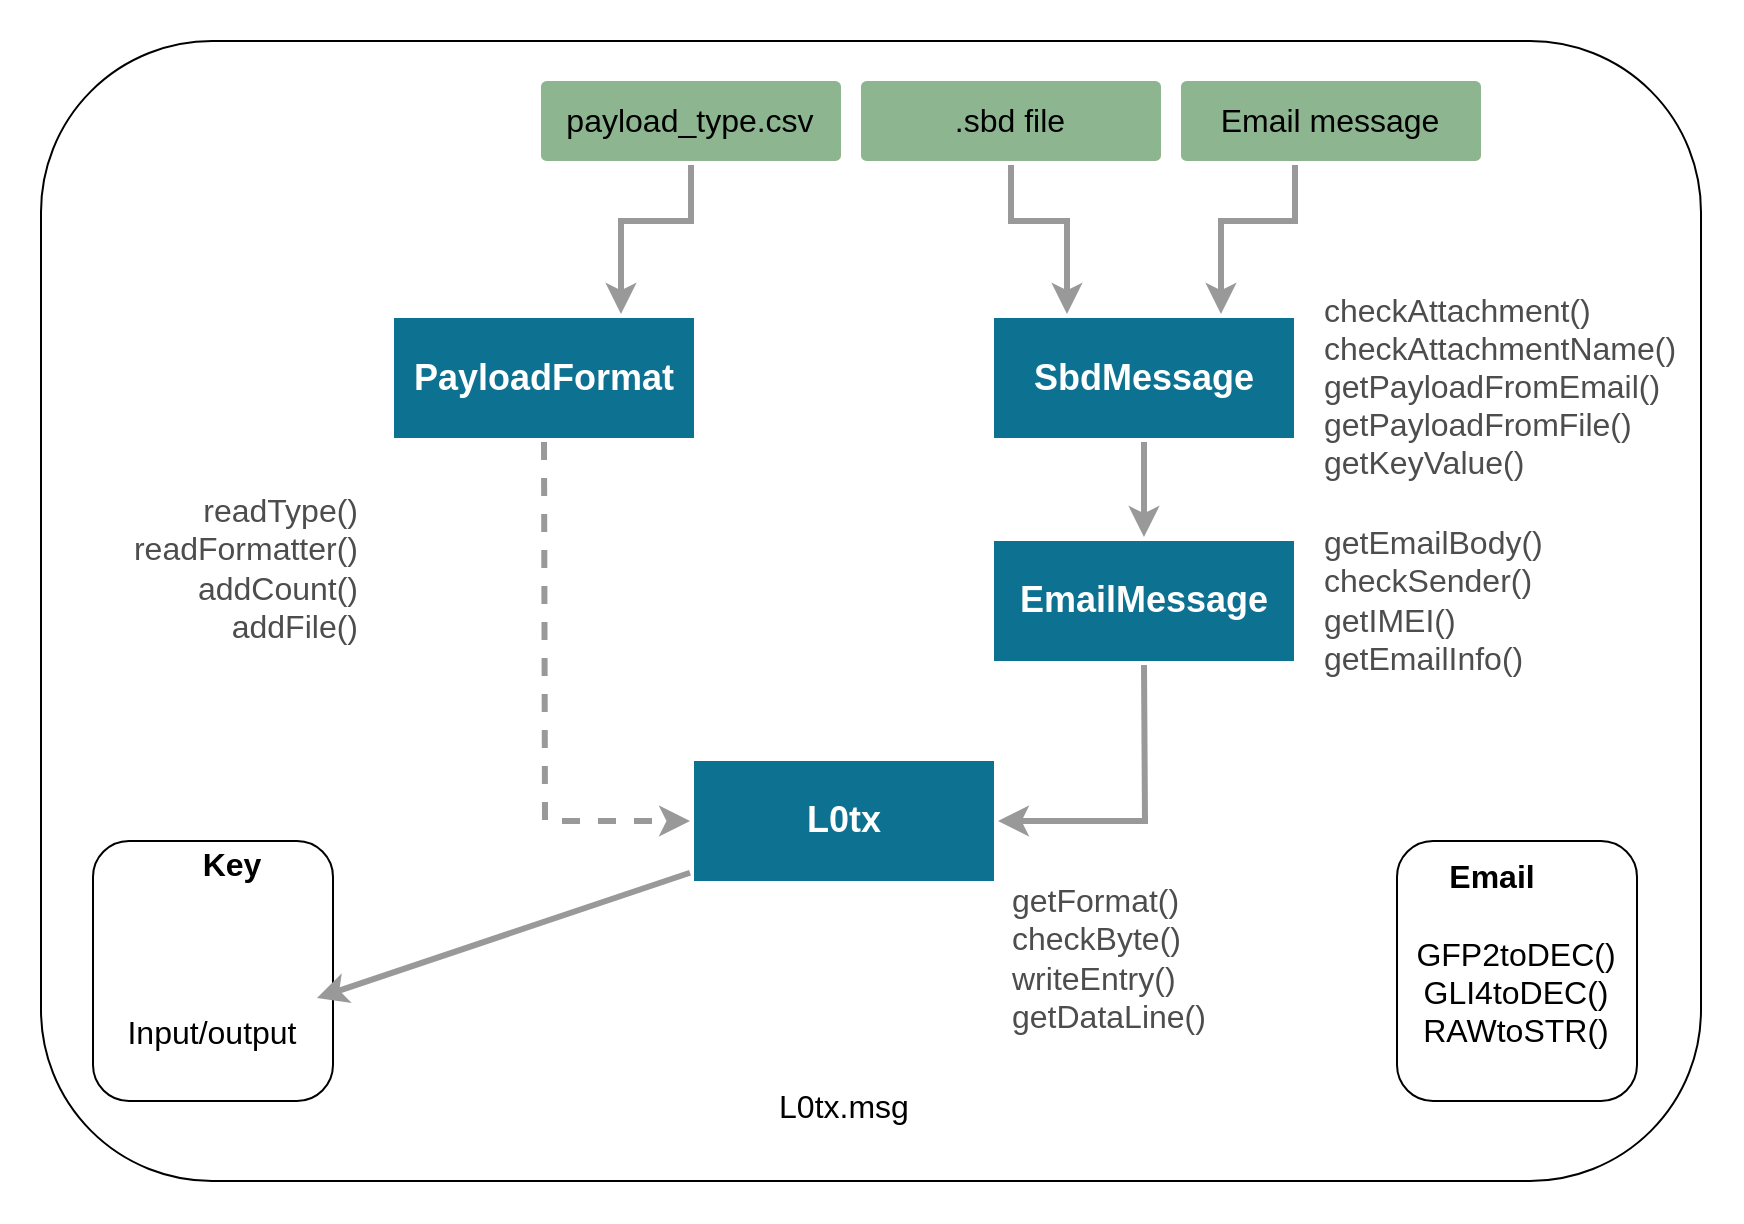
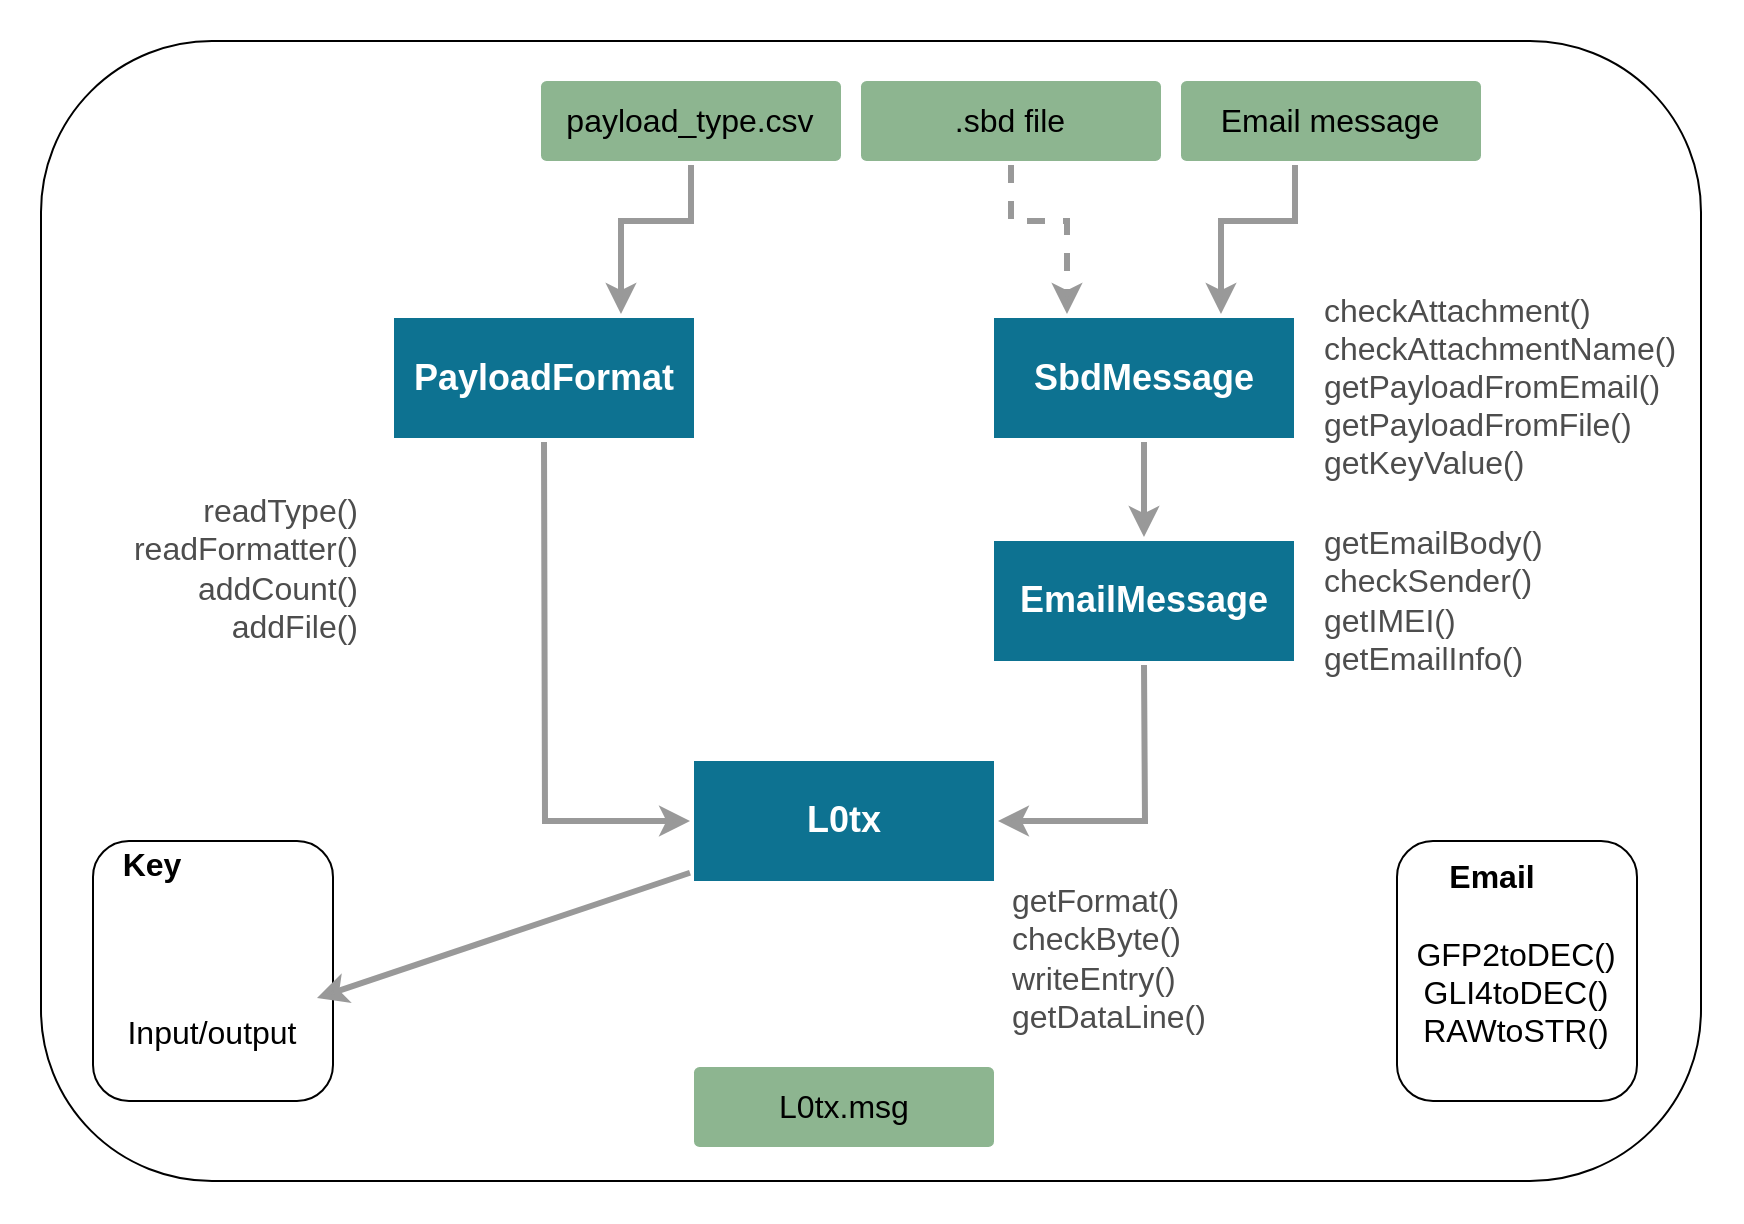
  <mxCell id="0" />
  <mxCell id="1" parent="0" />
  <mxCell id="2" value="" style="rounded=1;whiteSpace=wrap;html=1;fontSize=16;fontColor=#000000;align=left;fillColor=#FFFFFF;" parent="1" vertex="1"><mxGeometry x="20" y="20" width="830" height="570" as="geometry" /></mxCell>
  <mxCell id="3" value="" style="edgeStyle=none;rounded=0;jumpStyle=none;html=1;shadow=0;labelBackgroundColor=none;startArrow=none;startFill=0;jettySize=auto;orthogonalLoop=1;strokeWidth=3;fontFamily=Helvetica;fontSize=18;fontColor=#FFFFFF;spacing=5;fontStyle=1;fillColor=#b0e3e6;exitX=0.5;exitY=1;exitDx=0;exitDy=0;strokeColor=#999999;entryX=0.5;entryY=0;entryDx=0;entryDy=0;" parent="1" source="4" target="6" edge="1"><mxGeometry relative="1" as="geometry"><mxPoint x="662" y="188.5" as="sourcePoint" /><mxPoint x="1118" y="188.5" as="targetPoint" /></mxGeometry></mxCell>
  <mxCell id="4" value="SbdMessage" style="rounded=0;whiteSpace=wrap;html=1;shadow=0;labelBackgroundColor=none;strokeColor=none;strokeWidth=3;fontFamily=Helvetica;fontSize=18;fontColor=#FFFFFF;align=center;spacing=5;fontStyle=1;arcSize=7;perimeterSpacing=2;fillColor=#0D7291;" parent="1" vertex="1"><mxGeometry x="496.5" y="158.5" width="150" height="60" as="geometry" /></mxCell>
  <mxCell id="5" value="PayloadFormat" style="rounded=0;whiteSpace=wrap;html=1;shadow=0;labelBackgroundColor=none;strokeColor=none;strokeWidth=3;fontFamily=Helvetica;fontSize=18;fontColor=#FFFFFF;align=center;spacing=5;fontStyle=1;arcSize=7;perimeterSpacing=2;fillColor=#0D7291;" parent="1" vertex="1"><mxGeometry x="196.5" y="158.5" width="150" height="60" as="geometry" /></mxCell>
  <mxCell id="6" value="EmailMessage" style="rounded=0;whiteSpace=wrap;html=1;shadow=0;labelBackgroundColor=none;strokeColor=none;strokeWidth=3;fontFamily=Helvetica;fontSize=18;fontColor=#FFFFFF;align=center;spacing=5;fontStyle=1;arcSize=7;perimeterSpacing=2;fillColor=#0D7291;" parent="1" vertex="1"><mxGeometry x="496.5" y="270" width="150" height="60" as="geometry" /></mxCell>
  <mxCell id="7" value="" style="edgeStyle=none;rounded=0;jumpStyle=none;html=1;shadow=0;labelBackgroundColor=none;startArrow=none;startFill=0;jettySize=auto;orthogonalLoop=1;strokeWidth=3;fontFamily=Helvetica;fontSize=18;fontColor=#FFFFFF;spacing=5;fontStyle=1;fillColor=#b0e3e6;strokeColor=#999999;exitX=0.5;exitY=1;exitDx=0;exitDy=0;entryX=0.75;entryY=0;entryDx=0;entryDy=0;" parent="1" target="4" edge="1"><mxGeometry relative="1" as="geometry"><mxPoint x="647" y="82" as="sourcePoint" /><mxPoint x="648.5" y="155.5" as="targetPoint" /><Array as="points"><mxPoint x="647" y="110" /><mxPoint x="610" y="110" /></Array></mxGeometry></mxCell>
- <mxCell id="8" value="" style="edgeStyle=none;rounded=0;jumpStyle=none;html=1;shadow=0;labelBackgroundColor=none;startArrow=none;startFill=0;jettySize=auto;orthogonalLoop=1;strokeWidth=3;fontFamily=Helvetica;fontSize=18;fontColor=#FFFFFF;spacing=5;fontStyle=1;fillColor=#b0e3e6;strokeColor=#999999;exitX=0.5;exitY=1;exitDx=0;exitDy=0;entryX=0;entryY=0.5;entryDx=0;entryDy=0;dashed=1;" parent="1" source="5" target="10" edge="1"><mxGeometry relative="1" as="geometry"><mxPoint x="152" y="50.5" as="sourcePoint" /><mxPoint x="255" y="308" as="targetPoint" /><Array as="points"><mxPoint x="272" y="410" /></Array></mxGeometry></mxCell>
- <mxCell id="9" value="" style="edgeStyle=none;rounded=0;jumpStyle=none;html=1;shadow=0;labelBackgroundColor=none;startArrow=none;startFill=0;jettySize=auto;orthogonalLoop=1;strokeWidth=3;fontFamily=Helvetica;fontSize=18;fontColor=#FFFFFF;spacing=5;fontStyle=1;fillColor=#b0e3e6;strokeColor=#999999;exitX=0.5;exitY=1;exitDx=0;exitDy=0;entryX=0.25;entryY=0;entryDx=0;entryDy=0;" parent="1" source="18" target="4" edge="1"><mxGeometry relative="1" as="geometry"><mxPoint x="510" y="82" as="sourcePoint" /><mxPoint x="1198" y="160" as="targetPoint" /><Array as="points"><mxPoint x="505" y="110" /><mxPoint x="533" y="110" /></Array></mxGeometry></mxCell>
+ <mxCell id="8" value="" style="edgeStyle=none;rounded=0;jumpStyle=none;html=1;shadow=0;labelBackgroundColor=none;startArrow=none;startFill=0;jettySize=auto;orthogonalLoop=1;strokeWidth=3;fontFamily=Helvetica;fontSize=18;fontColor=#FFFFFF;spacing=5;fontStyle=1;fillColor=#b0e3e6;strokeColor=#999999;exitX=0.5;exitY=1;exitDx=0;exitDy=0;entryX=0;entryY=0.5;entryDx=0;entryDy=0;" parent="1" source="5" target="10" edge="1"><mxGeometry relative="1" as="geometry"><mxPoint x="152" y="50.5" as="sourcePoint" /><mxPoint x="255" y="308" as="targetPoint" /><Array as="points"><mxPoint x="272" y="410" /></Array></mxGeometry></mxCell>
+ <mxCell id="9" value="" style="edgeStyle=none;rounded=0;jumpStyle=none;html=1;shadow=0;labelBackgroundColor=none;startArrow=none;startFill=0;jettySize=auto;orthogonalLoop=1;strokeWidth=3;fontFamily=Helvetica;fontSize=18;fontColor=#FFFFFF;spacing=5;fontStyle=1;fillColor=#b0e3e6;strokeColor=#999999;exitX=0.5;exitY=1;exitDx=0;exitDy=0;entryX=0.25;entryY=0;entryDx=0;entryDy=0;dashed=1;" parent="1" source="18" target="4" edge="1"><mxGeometry relative="1" as="geometry"><mxPoint x="510" y="82" as="sourcePoint" /><mxPoint x="1198" y="160" as="targetPoint" /><Array as="points"><mxPoint x="505" y="110" /><mxPoint x="533" y="110" /></Array></mxGeometry></mxCell>
  <mxCell id="10" value="L0tx" style="rounded=0;whiteSpace=wrap;html=1;shadow=0;labelBackgroundColor=none;strokeColor=none;strokeWidth=3;fontFamily=Helvetica;fontSize=18;fontColor=#FFFFFF;align=center;spacing=5;fontStyle=1;arcSize=7;perimeterSpacing=2;fillColor=#0D7291;" parent="1" vertex="1"><mxGeometry x="346.5" y="380" width="150" height="60" as="geometry" /></mxCell>
  <mxCell id="11" value="" style="edgeStyle=none;rounded=0;jumpStyle=none;html=1;shadow=0;labelBackgroundColor=none;startArrow=none;startFill=0;jettySize=auto;orthogonalLoop=1;strokeWidth=3;fontFamily=Helvetica;fontSize=18;fontColor=#FFFFFF;spacing=5;fontStyle=1;fillColor=#b0e3e6;strokeColor=#999999;exitX=0.5;exitY=1;exitDx=0;exitDy=0;entryX=1;entryY=0.5;entryDx=0;entryDy=0;" parent="1" source="6" target="10" edge="1"><mxGeometry relative="1" as="geometry"><mxPoint x="265" y="230.5" as="sourcePoint" /><mxPoint x="354.5" y="420" as="targetPoint" /><Array as="points"><mxPoint x="572" y="410" /></Array></mxGeometry></mxCell>
  <mxCell id="12" value="" style="edgeStyle=none;rounded=0;jumpStyle=none;html=1;shadow=0;labelBackgroundColor=none;startArrow=none;startFill=0;jettySize=auto;orthogonalLoop=1;strokeWidth=3;fontFamily=Helvetica;fontSize=18;fontColor=#FFFFFF;spacing=5;fontStyle=1;fillColor=#b0e3e6;strokeColor=#999999;exitX=0.5;exitY=1;exitDx=0;exitDy=0;entryX=0.75;entryY=0;entryDx=0;entryDy=0;" parent="1" target="5" edge="1"><mxGeometry relative="1" as="geometry"><mxPoint x="345" y="82" as="sourcePoint" /><mxPoint x="303" y="150" as="targetPoint" /><Array as="points"><mxPoint x="345" y="110" /><mxPoint x="310" y="110" /></Array></mxGeometry></mxCell>
  <mxCell id="13" value="" style="group" parent="1" vertex="1" connectable="0"><mxGeometry x="46" y="420" width="120" height="130" as="geometry" /></mxCell>
  <mxCell id="14" value="" style="rounded=1;whiteSpace=wrap;html=1;fontSize=16;fontColor=#000000;align=left;fillColor=none;" parent="13" vertex="1"><mxGeometry width="120" height="130" as="geometry" /></mxCell>
  <mxCell id="15" value="Input/output" style="rounded=1;whiteSpace=wrap;html=1;shadow=0;labelBackgroundColor=none;strokeColor=none;strokeWidth=3;fontFamily=Helvetica;fontSize=16;align=center;spacing=5;fontStyle=0;arcSize=7;perimeterSpacing=2;fillColor=#ffffff;" parent="13" vertex="1"><mxGeometry x="10" y="76" width="100" height="40" as="geometry" /></mxCell>
- <mxCell id="16" value="&lt;b style=&quot;font-size: 16px;&quot;&gt;&lt;font style=&quot;font-size: 16px;&quot;&gt;Key&lt;/font&gt;&lt;/b&gt;" style="text;html=1;strokeColor=none;fillColor=none;align=center;verticalAlign=middle;whiteSpace=wrap;rounded=0;fontSize=16;fontColor=#000000;" parent="13" vertex="1"><mxGeometry x="50" y="2" width="40" height="20" as="geometry" /></mxCell>
+ <mxCell id="16" value="&lt;b style=&quot;font-size: 16px;&quot;&gt;&lt;font style=&quot;font-size: 16px;&quot;&gt;Key&lt;/font&gt;&lt;/b&gt;" style="text;html=1;strokeColor=none;fillColor=none;align=center;verticalAlign=middle;whiteSpace=wrap;rounded=0;fontSize=16;fontColor=#000000;" parent="13" vertex="1"><mxGeometry x="10" y="2" width="40" height="20" as="geometry" /></mxCell>
  <mxCell id="17" value="payload_type.csv" style="rounded=1;whiteSpace=wrap;html=1;shadow=0;labelBackgroundColor=none;strokeColor=none;strokeWidth=3;fontFamily=Helvetica;fontSize=16;align=center;spacing=5;fontStyle=0;arcSize=7;perimeterSpacing=2;fillColor=#8DB590;" parent="1" vertex="1"><mxGeometry x="270" y="40" width="150" height="40" as="geometry" /></mxCell>
  <mxCell id="18" value=".sbd file" style="rounded=1;whiteSpace=wrap;html=1;shadow=0;labelBackgroundColor=none;strokeColor=none;strokeWidth=3;fontFamily=Helvetica;fontSize=16;align=center;spacing=5;fontStyle=0;arcSize=7;perimeterSpacing=2;fillColor=#8DB590;" parent="1" vertex="1"><mxGeometry x="430" y="40" width="150" height="40" as="geometry" /></mxCell>
  <mxCell id="19" value="Email message" style="rounded=1;whiteSpace=wrap;html=1;shadow=0;labelBackgroundColor=none;strokeColor=none;strokeWidth=3;fontFamily=Helvetica;fontSize=16;align=center;spacing=5;fontStyle=0;arcSize=7;perimeterSpacing=2;fillColor=#8DB590;" parent="1" vertex="1"><mxGeometry x="590" y="40" width="150" height="40" as="geometry" /></mxCell>
  <mxCell id="20" value="readType()&lt;br&gt;readFormatter()&lt;br&gt;addCount()&lt;br&gt;addFile()" style="text;html=1;strokeColor=none;fillColor=none;align=right;verticalAlign=middle;whiteSpace=wrap;rounded=0;fontSize=16;fontColor=#4D4D4D;" parent="1" vertex="1"><mxGeometry x="81" y="238.5" width="100" height="90" as="geometry" /></mxCell>
  <mxCell id="21" value="checkAttachment()&lt;br&gt;checkAttachmentName()&lt;br&gt;getPayloadFromEmail()&lt;br&gt;getPayloadFromFile()&lt;br&gt;getKeyValue()" style="text;html=1;strokeColor=none;fillColor=none;align=left;verticalAlign=middle;whiteSpace=wrap;rounded=0;fontSize=16;fontColor=#4D4D4D;" parent="1" vertex="1"><mxGeometry x="660" y="130" width="180" height="126.5" as="geometry" /></mxCell>
  <mxCell id="22" value="getEmailBody()&lt;br&gt;checkSender()&lt;br&gt;getIMEI()&lt;br&gt;getEmailInfo()" style="text;html=1;strokeColor=none;fillColor=none;align=left;verticalAlign=middle;whiteSpace=wrap;rounded=0;fontSize=16;fontColor=#4D4D4D;" parent="1" vertex="1"><mxGeometry x="660" y="236.75" width="180" height="126.5" as="geometry" /></mxCell>
  <mxCell id="23" value="getFormat()&lt;br&gt;checkByte()&lt;br&gt;writeEntry()&lt;br&gt;getDataLine()" style="text;html=1;strokeColor=none;fillColor=none;align=left;verticalAlign=middle;whiteSpace=wrap;rounded=0;fontSize=16;fontColor=#4D4D4D;" parent="1" vertex="1"><mxGeometry x="504" y="415.5" width="180" height="126.5" as="geometry" /></mxCell>
- <mxCell id="24" value="L0tx.msg" style="rounded=1;whiteSpace=wrap;html=1;shadow=0;labelBackgroundColor=none;strokeColor=none;strokeWidth=3;fontFamily=Helvetica;fontSize=16;align=center;spacing=5;fontStyle=0;arcSize=7;perimeterSpacing=2;fillColor=#ffffff;" parent="1" vertex="1"><mxGeometry x="346.5" y="533" width="150" height="40" as="geometry" /></mxCell>
+ <mxCell id="24" value="L0tx.msg" style="rounded=1;whiteSpace=wrap;html=1;shadow=0;labelBackgroundColor=none;strokeColor=none;strokeWidth=3;fontFamily=Helvetica;fontSize=16;align=center;spacing=5;fontStyle=0;arcSize=7;perimeterSpacing=2;fillColor=#8DB590;" parent="1" vertex="1"><mxGeometry x="346.5" y="533" width="150" height="40" as="geometry" /></mxCell>
  <mxCell id="25" value="" style="edgeStyle=none;rounded=0;jumpStyle=none;html=1;shadow=0;labelBackgroundColor=none;startArrow=none;startFill=0;jettySize=auto;orthogonalLoop=1;strokeWidth=3;fontFamily=Helvetica;fontSize=18;fontColor=#FFFFFF;spacing=5;fontStyle=1;fillColor=#b0e3e6;strokeColor=#999999;" parent="1" source="10" target="15" edge="1"><mxGeometry relative="1" as="geometry"><mxPoint x="281.5" y="230.5" as="sourcePoint" /><mxPoint x="354.5" y="420" as="targetPoint" /></mxGeometry></mxCell>
  <mxCell id="26" value="" style="group" parent="1" vertex="1" connectable="0"><mxGeometry x="668" y="420" width="180" height="130" as="geometry" /></mxCell>
  <mxCell id="27" value="" style="rounded=1;whiteSpace=wrap;html=1;fontSize=16;fontColor=#000000;align=left;fillColor=none;" parent="26" vertex="1"><mxGeometry x="30" width="120" height="130" as="geometry" /></mxCell>
  <mxCell id="28" value="&lt;b style=&quot;font-size: 16px&quot;&gt;&lt;font style=&quot;font-size: 16px&quot;&gt;Email&lt;/font&gt;&lt;/b&gt;" style="text;html=1;strokeColor=none;fillColor=none;align=center;verticalAlign=middle;whiteSpace=wrap;rounded=0;fontSize=16;fontColor=#000000;" parent="26" vertex="1"><mxGeometry x="58" y="8" width="40" height="20" as="geometry" /></mxCell>
  <mxCell id="29" value="GFP2toDEC()&lt;br&gt;GLI4toDEC()&lt;br&gt;RAWtoSTR()&lt;br&gt;" style="text;html=1;strokeColor=none;fillColor=none;align=center;verticalAlign=middle;whiteSpace=wrap;rounded=0;fontSize=16;fontColor=#000000;" parent="26" vertex="1"><mxGeometry y="37" width="180" height="78" as="geometry" /></mxCell>
